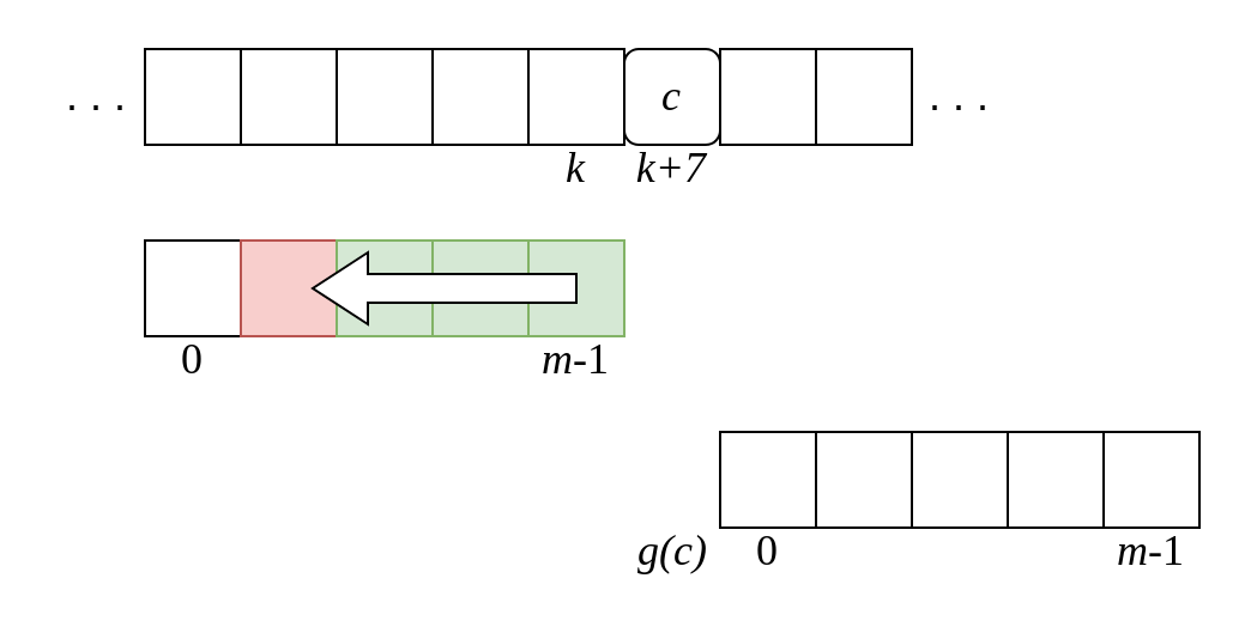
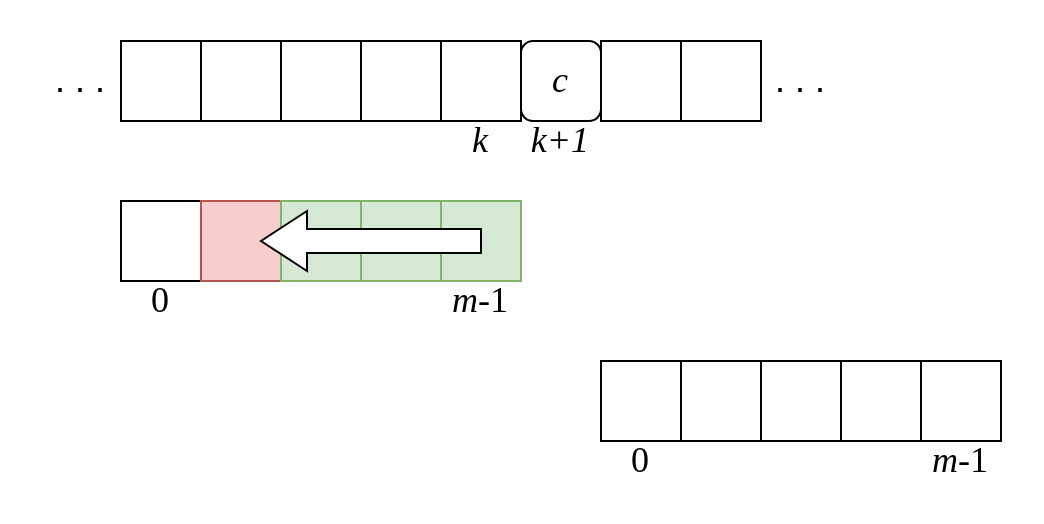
  <mxCell id="0" />
  <mxCell id="1" parent="0" />
  <mxCell id="2" value="" style="whiteSpace=wrap;html=1;aspect=fixed;" parent="1" vertex="1"><mxGeometry x="60" y="20" width="40" height="40" as="geometry" /></mxCell>
  <mxCell id="3" value="" style="whiteSpace=wrap;html=1;aspect=fixed;" parent="1" vertex="1"><mxGeometry x="100" y="20" width="40" height="40" as="geometry" /></mxCell>
  <mxCell id="4" value="" style="whiteSpace=wrap;html=1;aspect=fixed;" parent="1" vertex="1"><mxGeometry x="140" y="20" width="40" height="40" as="geometry" /></mxCell>
  <mxCell id="5" value="" style="whiteSpace=wrap;html=1;aspect=fixed;" parent="1" vertex="1"><mxGeometry x="180" y="20" width="40" height="40" as="geometry" /></mxCell>
  <mxCell id="6" value="" style="whiteSpace=wrap;html=1;aspect=fixed;" parent="1" vertex="1"><mxGeometry x="220" y="20" width="40" height="40" as="geometry" /></mxCell>
  <mxCell id="7" value="&lt;i style=&quot;font-family: &amp;#34;cm&amp;#34; ; font-size: 18px ; white-space: normal&quot;&gt;c&lt;/i&gt;" style="whiteSpace=wrap;html=1;aspect=fixed;rounded=1;" parent="1" vertex="1"><mxGeometry x="260" y="20" width="40" height="40" as="geometry" /></mxCell>
  <mxCell id="8" value="" style="whiteSpace=wrap;html=1;aspect=fixed;" parent="1" vertex="1"><mxGeometry x="300" y="20" width="40" height="40" as="geometry" /></mxCell>
  <mxCell id="9" value="" style="whiteSpace=wrap;html=1;aspect=fixed;" parent="1" vertex="1"><mxGeometry x="60" y="100" width="40" height="40" as="geometry" /></mxCell>
  <mxCell id="10" value="" style="whiteSpace=wrap;html=1;aspect=fixed;fillColor=#f8cecc;strokeColor=#b85450;" parent="1" vertex="1"><mxGeometry x="100" y="100" width="40" height="40" as="geometry" /></mxCell>
  <mxCell id="11" value="" style="whiteSpace=wrap;html=1;aspect=fixed;fillColor=#d5e8d4;strokeColor=#82b366;" parent="1" vertex="1"><mxGeometry x="140" y="100" width="40" height="40" as="geometry" /></mxCell>
  <mxCell id="12" value="" style="whiteSpace=wrap;html=1;aspect=fixed;fillColor=#d5e8d4;strokeColor=#82b366;" parent="1" vertex="1"><mxGeometry x="180" y="100" width="40" height="40" as="geometry" /></mxCell>
  <mxCell id="13" value="" style="whiteSpace=wrap;html=1;aspect=fixed;fillColor=#d5e8d4;strokeColor=#82b366;" parent="1" vertex="1"><mxGeometry x="220" y="100" width="40" height="40" as="geometry" /></mxCell>
  <mxCell id="14" value="" style="whiteSpace=wrap;html=1;aspect=fixed;" parent="1" vertex="1"><mxGeometry x="300" y="180" width="40" height="40" as="geometry" /></mxCell>
  <mxCell id="15" value="" style="whiteSpace=wrap;html=1;aspect=fixed;" parent="1" vertex="1"><mxGeometry x="340" y="180" width="40" height="40" as="geometry" /></mxCell>
  <mxCell id="16" value="" style="whiteSpace=wrap;html=1;aspect=fixed;" parent="1" vertex="1"><mxGeometry x="380" y="180" width="40" height="40" as="geometry" /></mxCell>
  <mxCell id="17" value="" style="whiteSpace=wrap;html=1;aspect=fixed;" parent="1" vertex="1"><mxGeometry x="420" y="180" width="40" height="40" as="geometry" /></mxCell>
  <mxCell id="18" value="" style="whiteSpace=wrap;html=1;aspect=fixed;" parent="1" vertex="1"><mxGeometry x="460" y="180" width="40" height="40" as="geometry" /></mxCell>
  <mxCell id="19" value="" style="whiteSpace=wrap;html=1;aspect=fixed;" parent="1" vertex="1"><mxGeometry x="340" y="20" width="40" height="40" as="geometry" /></mxCell>
  <mxCell id="20" value="&lt;font style=&quot;font-size: 18px&quot;&gt;. . .&lt;/font&gt;" style="text;html=1;strokeColor=none;fillColor=none;align=center;verticalAlign=middle;whiteSpace=wrap;rounded=0;" parent="1" vertex="1"><mxGeometry x="380" y="30" width="40" height="20" as="geometry" /></mxCell>
  <mxCell id="21" value="&lt;font face=&quot;cm&quot; style=&quot;font-size: 18px&quot;&gt;0&lt;/font&gt;" style="text;html=1;strokeColor=none;fillColor=none;align=center;verticalAlign=middle;whiteSpace=wrap;rounded=0;" parent="1" vertex="1"><mxGeometry x="60" y="140" width="40" height="20" as="geometry" /></mxCell>
  <mxCell id="22" value="&lt;font face=&quot;cm&quot; style=&quot;font-size: 18px&quot;&gt;&lt;i&gt;m&lt;/i&gt;-1&lt;/font&gt;" style="text;html=1;strokeColor=none;fillColor=none;align=center;verticalAlign=middle;whiteSpace=wrap;rounded=0;" parent="1" vertex="1"><mxGeometry x="460" y="220" width="40" height="20" as="geometry" /></mxCell>
  <mxCell id="23" value="&lt;font face=&quot;cm&quot;&gt;&lt;span style=&quot;font-size: 18px&quot;&gt;&lt;i&gt;k&lt;/i&gt;&lt;/span&gt;&lt;/font&gt;" style="text;html=1;strokeColor=none;fillColor=none;align=center;verticalAlign=middle;whiteSpace=wrap;rounded=0;" parent="1" vertex="1"><mxGeometry x="220" y="60" width="40" height="20" as="geometry" /></mxCell>
- <mxCell id="24" value="&lt;font style=&quot;font-size: 18px&quot; face=&quot;cm&quot;&gt;&lt;i&gt;g(c)&lt;/i&gt;&lt;/font&gt;" style="text;html=1;align=center;verticalAlign=middle;resizable=0;points=[];;autosize=1;" parent="1" vertex="1"><mxGeometry x="260" y="220" width="40" height="20" as="geometry" /></mxCell>
  <mxCell id="25" value="" style="html=1;shadow=0;dashed=0;align=center;verticalAlign=middle;shape=mxgraph.arrows2.arrow;dy=0.6;dx=23;flipH=1;notch=0;" parent="1" vertex="1"><mxGeometry x="130" y="105" width="110" height="30" as="geometry" /></mxCell>
  <mxCell id="26" value="&lt;font face=&quot;cm&quot; style=&quot;font-size: 18px&quot;&gt;0&lt;/font&gt;" style="text;html=1;strokeColor=none;fillColor=none;align=center;verticalAlign=middle;whiteSpace=wrap;rounded=0;" parent="1" vertex="1"><mxGeometry x="300" y="220" width="40" height="20" as="geometry" /></mxCell>
  <mxCell id="27" value="&lt;font face=&quot;cm&quot; style=&quot;font-size: 18px&quot;&gt;&lt;i&gt;m&lt;/i&gt;-1&lt;/font&gt;" style="text;html=1;strokeColor=none;fillColor=none;align=center;verticalAlign=middle;whiteSpace=wrap;rounded=0;" parent="1" vertex="1"><mxGeometry x="220" y="140" width="40" height="20" as="geometry" /></mxCell>
  <mxCell id="28" value="&lt;font style=&quot;font-size: 18px&quot;&gt;. . .&lt;/font&gt;" style="text;html=1;strokeColor=none;fillColor=none;align=center;verticalAlign=middle;whiteSpace=wrap;rounded=0;" parent="1" vertex="1"><mxGeometry y="30" width="40" height="20" as="geometry" x="20" /></mxCell>
- <mxCell id="29" value="&lt;font face=&quot;cm&quot;&gt;&lt;span style=&quot;font-size: 18px&quot;&gt;&lt;i&gt;k+7&lt;/i&gt;&lt;/span&gt;&lt;/font&gt;" style="text;html=1;strokeColor=none;fillColor=none;align=center;verticalAlign=middle;whiteSpace=wrap;rounded=0;" vertex="1" parent="1"><mxGeometry x="260" y="60" width="40" height="20" as="geometry" /></mxCell>
+ <mxCell id="29" value="&lt;font face=&quot;cm&quot;&gt;&lt;span style=&quot;font-size: 18px&quot;&gt;&lt;i&gt;k+1&lt;/i&gt;&lt;/span&gt;&lt;/font&gt;" style="text;html=1;strokeColor=none;fillColor=none;align=center;verticalAlign=middle;whiteSpace=wrap;rounded=0;" vertex="1" parent="1"><mxGeometry x="260" y="60" width="40" height="20" as="geometry" /></mxCell>
